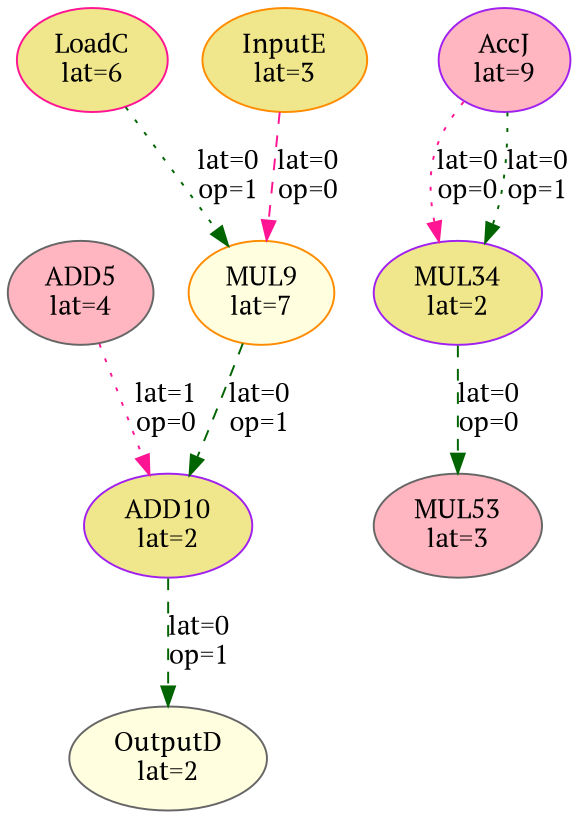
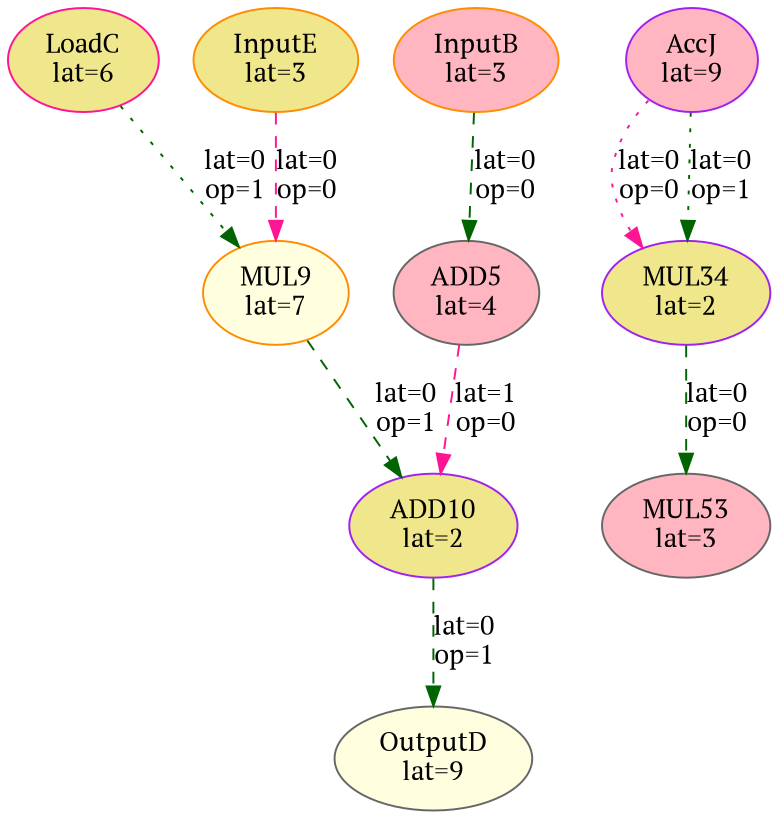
  digraph {
    fontname="PT Serif"
    node [color=gray40 fillcolor=lightpink fontname="PT Serif" style=filled]
    edge [color=darkgreen fontname="PT Serif" style=dashed]
    ADD5 [label="\N\nlat=4"]
    ADD10 [color=purple fillcolor=khaki label="\N\nlat=2"]
-   OutputD [fillcolor=lightyellow label="\N\nlat=2"]
+   InputB [color=darkorange label="\N\nlat=3"]
+   OutputD [fillcolor=lightyellow label="\N\nlat=9"]
    LoadC [color=deeppink fillcolor=khaki label="\N\nlat=6"]
    MUL9 [color=darkorange fillcolor=lightyellow label="\N\nlat=7"]
    MUL53 [label="\N\nlat=3"]
    InputE [color=darkorange fillcolor=khaki label="\N\nlat=3"]
    AccJ [color=purple label="\N\nlat=9"]
    MUL34 [color=purple fillcolor=khaki label="\N\nlat=2"]
-   ADD5 -> ADD10 [color=deeppink label="lat=1\nop=0" style=dotted]
+   ADD5 -> ADD10 [color=deeppink label="lat=1\nop=0"]
    ADD10 -> OutputD [label="lat=0\nop=1"]
+   InputB -> ADD5 [label="lat=0\nop=0"]
    LoadC -> MUL9 [label="lat=0\nop=1" style=dotted]
    MUL9 -> ADD10 [label="lat=0\nop=1"]
    InputE -> MUL9 [color=deeppink label="lat=0\nop=0"]
    AccJ -> MUL34 [color=deeppink label="lat=0\nop=0" style=dotted]
    AccJ -> MUL34 [label="lat=0\nop=1" style=dotted]
    MUL34 -> MUL53 [label="lat=0\nop=0"]
  }
